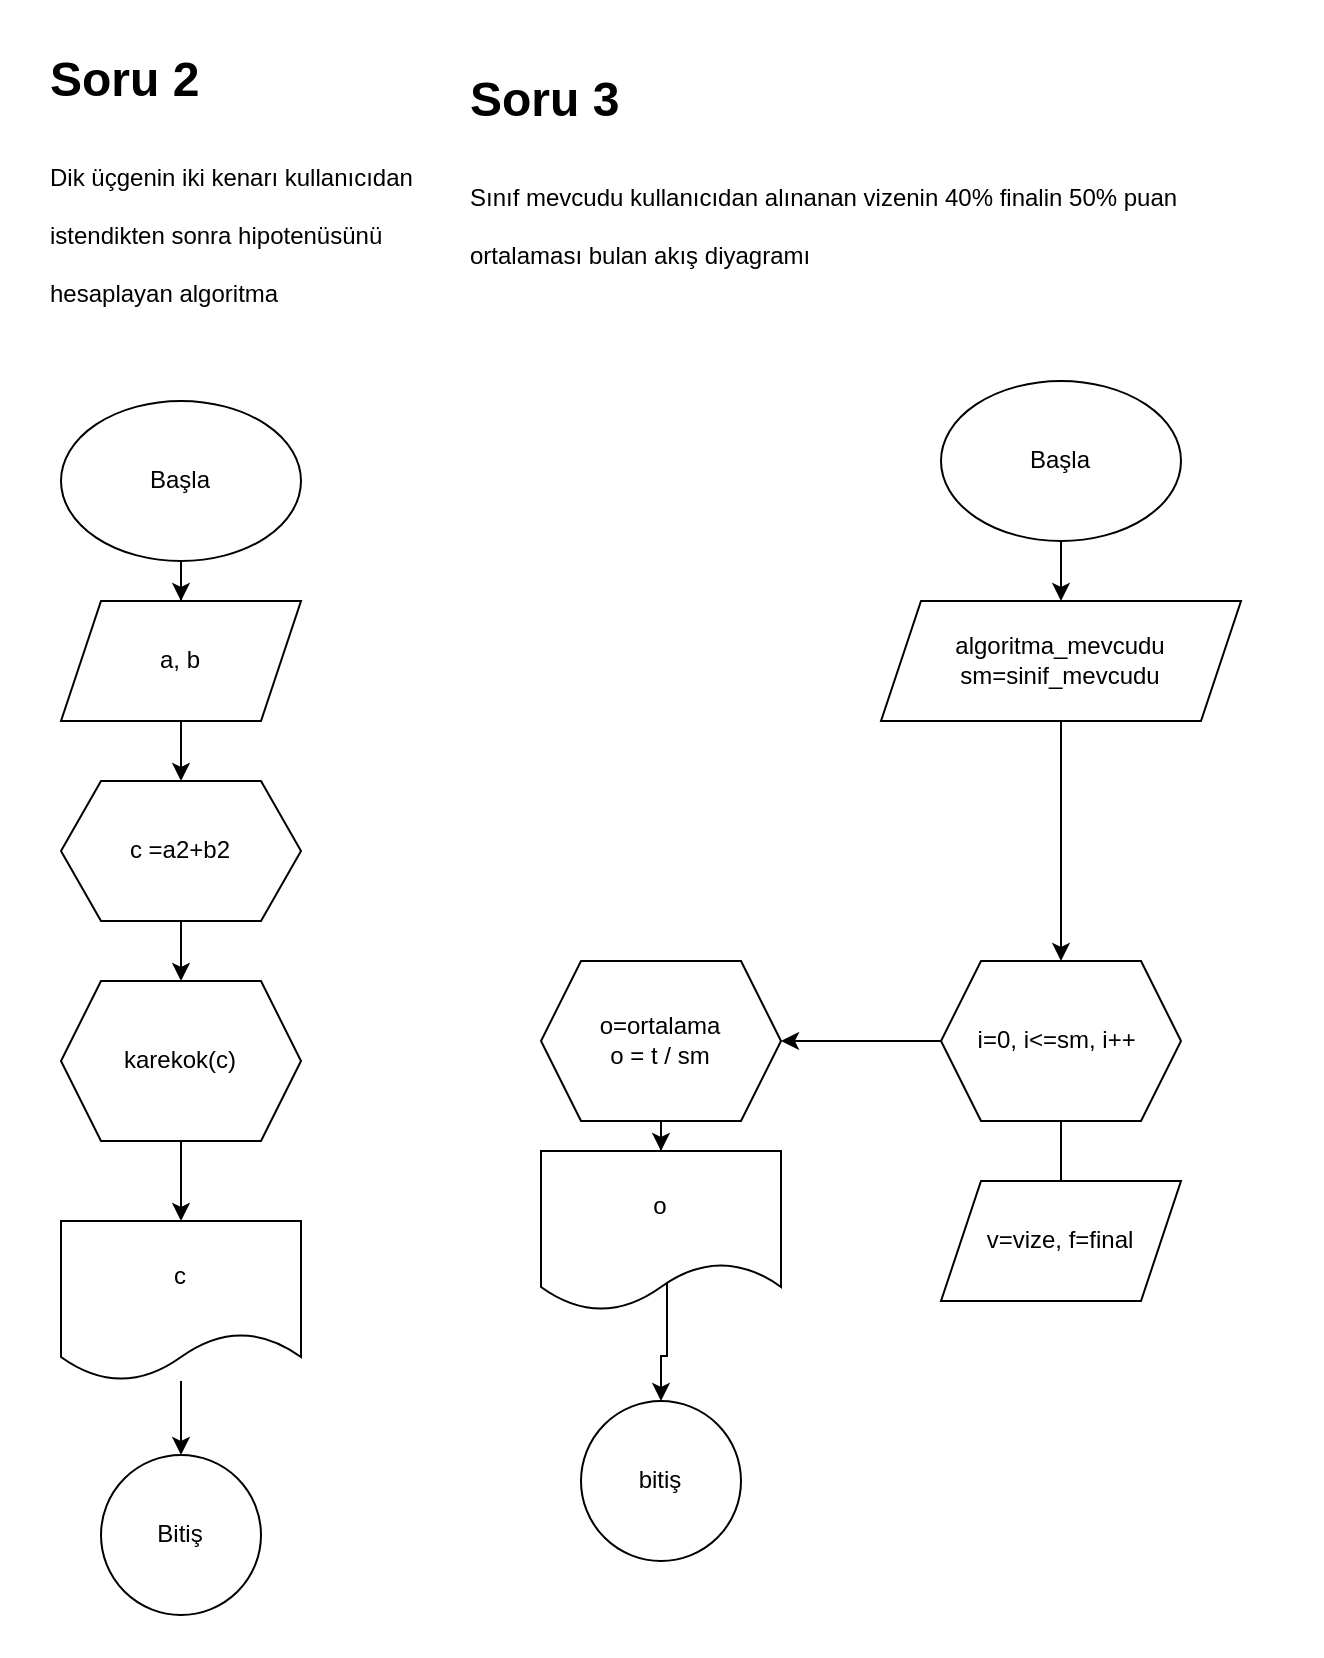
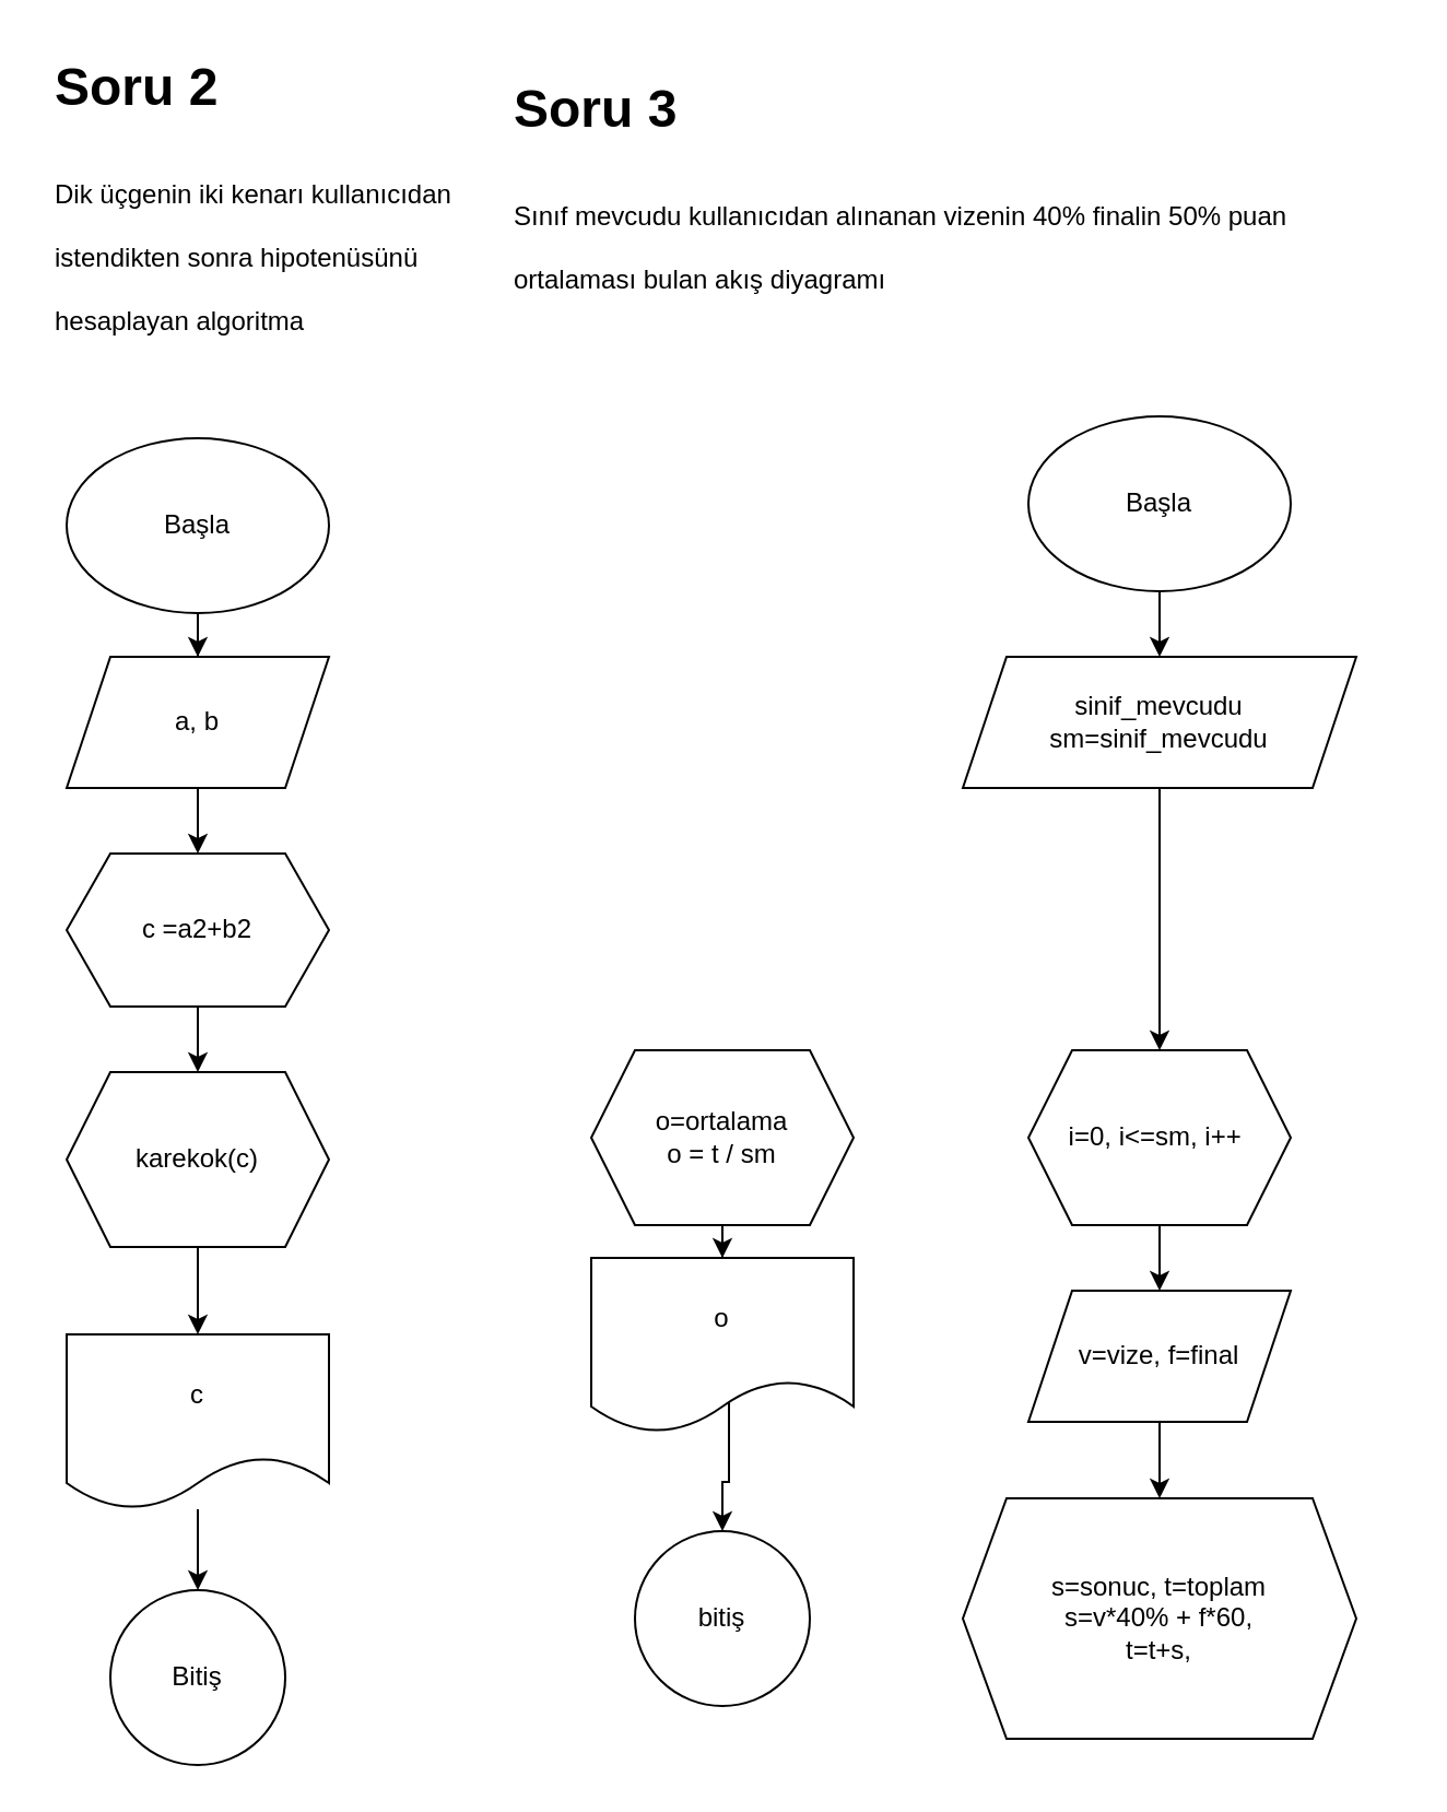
  <mxCell id="0" />
  <mxCell id="1" parent="0" />
  <mxCell id="2" value="&lt;h1&gt;&lt;span style=&quot;background-color: initial;&quot;&gt;Soru 2&lt;/span&gt;&lt;/h1&gt;&lt;h1&gt;&lt;span style=&quot;background-color: initial; font-size: 12px; font-weight: normal;&quot;&gt;Dik üçgenin iki kenarı kullanıcıdan istendikten sonra hipotenüsünü hesaplayan algoritma&lt;/span&gt;&lt;br&gt;&lt;/h1&gt;" style="text;html=1;strokeColor=none;fillColor=none;spacing=5;spacingTop=-20;whiteSpace=wrap;overflow=hidden;rounded=0;" vertex="1" parent="1"><mxGeometry x="20" y="20" width="200" height="150" as="geometry" /></mxCell>
  <mxCell id="3" value="&lt;h1&gt;&lt;span style=&quot;background-color: initial;&quot;&gt;Soru 3&lt;/span&gt;&lt;/h1&gt;&lt;h1&gt;&lt;span style=&quot;background-color: initial; font-size: 12px; font-weight: normal;&quot;&gt;Sınıf mevcudu kullanıcıdan alınanan vizenin 40% finalin 50% puan ortalaması bulan akış diyagramı&lt;/span&gt;&lt;br&gt;&lt;/h1&gt;" style="text;html=1;strokeColor=none;fillColor=none;spacing=5;spacingTop=-20;whiteSpace=wrap;overflow=hidden;rounded=0;" vertex="1" parent="1"><mxGeometry x="230" y="30" width="410" height="120" as="geometry" /></mxCell>
  <mxCell id="4" value="" style="edgeStyle=orthogonalEdgeStyle;rounded=0;orthogonalLoop=1;jettySize=auto;html=1;" edge="1" parent="1" source="5" target="7"><mxGeometry relative="1" as="geometry" /></mxCell>
  <mxCell id="5" value="Başla" style="ellipse;whiteSpace=wrap;html=1;" vertex="1" parent="1"><mxGeometry x="30" y="200" width="120" height="80" as="geometry" /></mxCell>
  <mxCell id="6" value="" style="edgeStyle=orthogonalEdgeStyle;rounded=0;orthogonalLoop=1;jettySize=auto;html=1;" edge="1" parent="1" source="7" target="9"><mxGeometry relative="1" as="geometry" /></mxCell>
  <mxCell id="7" value="a, b" style="shape=parallelogram;perimeter=parallelogramPerimeter;whiteSpace=wrap;html=1;fixedSize=1;" vertex="1" parent="1"><mxGeometry x="30" y="300" width="120" height="60" as="geometry" /></mxCell>
  <mxCell id="8" value="" style="edgeStyle=orthogonalEdgeStyle;rounded=0;orthogonalLoop=1;jettySize=auto;html=1;" edge="1" parent="1" source="9" target="11"><mxGeometry relative="1" as="geometry" /></mxCell>
  <mxCell id="9" value="c =a2+b2" style="shape=hexagon;perimeter=hexagonPerimeter2;whiteSpace=wrap;html=1;fixedSize=1;" vertex="1" parent="1"><mxGeometry x="30" y="390" width="120" height="70" as="geometry" /></mxCell>
  <mxCell id="10" value="" style="edgeStyle=orthogonalEdgeStyle;rounded=0;orthogonalLoop=1;jettySize=auto;html=1;" edge="1" parent="1" source="11" target="13"><mxGeometry relative="1" as="geometry" /></mxCell>
  <mxCell id="11" value="karekok(c)" style="shape=hexagon;perimeter=hexagonPerimeter2;whiteSpace=wrap;html=1;fixedSize=1;" vertex="1" parent="1"><mxGeometry x="30" y="490" width="120" height="80" as="geometry" /></mxCell>
  <mxCell id="12" value="" style="edgeStyle=orthogonalEdgeStyle;rounded=0;orthogonalLoop=1;jettySize=auto;html=1;" edge="1" parent="1" source="13" target="14"><mxGeometry relative="1" as="geometry" /></mxCell>
  <mxCell id="13" value="c" style="shape=document;whiteSpace=wrap;html=1;boundedLbl=1;" vertex="1" parent="1"><mxGeometry x="30" y="610" width="120" height="80" as="geometry" /></mxCell>
  <mxCell id="14" value="Bitiş" style="ellipse;whiteSpace=wrap;html=1;" vertex="1" parent="1"><mxGeometry x="50" y="727" width="80" height="80" as="geometry" /></mxCell>
  <mxCell id="15" value="" style="edgeStyle=orthogonalEdgeStyle;rounded=0;orthogonalLoop=1;jettySize=auto;html=1;" edge="1" parent="1" source="16" target="18"><mxGeometry relative="1" as="geometry" /></mxCell>
  <mxCell id="16" value="Başla" style="ellipse;whiteSpace=wrap;html=1;" vertex="1" parent="1"><mxGeometry x="470" y="190" width="120" height="80" as="geometry" /></mxCell>
  <mxCell id="17" value="" style="edgeStyle=orthogonalEdgeStyle;rounded=0;orthogonalLoop=1;jettySize=auto;html=1;" edge="1" parent="1" source="18" target="21"><mxGeometry relative="1" as="geometry" /></mxCell>
- <mxCell id="18" value="algoritma_mevcudu&lt;br&gt;sm=sinif_mevcudu" style="shape=parallelogram;perimeter=parallelogramPerimeter;whiteSpace=wrap;html=1;fixedSize=1;" vertex="1" parent="1"><mxGeometry x="440" y="300" width="180" height="60" as="geometry" /></mxCell>
- <mxCell id="19" value="" style="edgeStyle=orthogonalEdgeStyle;rounded=0;orthogonalLoop=1;jettySize=auto;html=1;endArrow=none;" edge="1" parent="1" source="21" target="24"><mxGeometry relative="1" as="geometry" /></mxCell>
- <mxCell id="20" value="" style="edgeStyle=orthogonalEdgeStyle;rounded=0;orthogonalLoop=1;jettySize=auto;html=1;" edge="1" parent="1" source="21" target="26"><mxGeometry relative="1" as="geometry" /></mxCell>
+ <mxCell id="18" value="sinif_mevcudu&lt;br&gt;sm=sinif_mevcudu" style="shape=parallelogram;perimeter=parallelogramPerimeter;whiteSpace=wrap;html=1;fixedSize=1;" vertex="1" parent="1"><mxGeometry x="440" y="300" width="180" height="60" as="geometry" /></mxCell>
+ <mxCell id="19" value="" style="edgeStyle=orthogonalEdgeStyle;rounded=0;orthogonalLoop=1;jettySize=auto;html=1;" edge="1" parent="1" source="21" target="24"><mxGeometry relative="1" as="geometry" /></mxCell>
  <mxCell id="21" value="i=0, i&amp;lt;=sm, i++&amp;nbsp;" style="shape=hexagon;perimeter=hexagonPerimeter2;whiteSpace=wrap;html=1;fixedSize=1;" vertex="1" parent="1"><mxGeometry x="470" y="480" width="120" height="80" as="geometry" /></mxCell>
+ <mxCell id="22" value="s=sonuc, t=toplam&lt;br&gt;s=v*40% + f*60,&lt;br&gt;t=t+s," style="shape=hexagon;perimeter=hexagonPerimeter2;whiteSpace=wrap;html=1;fixedSize=1;" vertex="1" parent="1"><mxGeometry x="440" y="685" width="180" height="110" as="geometry" /></mxCell>
+ <mxCell id="23" style="edgeStyle=orthogonalEdgeStyle;rounded=0;orthogonalLoop=1;jettySize=auto;html=1;entryX=0.5;entryY=0;entryDx=0;entryDy=0;" edge="1" parent="1" source="24" target="22"><mxGeometry relative="1" as="geometry" /></mxCell>
  <mxCell id="24" value="v=vize, f=final" style="shape=parallelogram;perimeter=parallelogramPerimeter;whiteSpace=wrap;html=1;fixedSize=1;" vertex="1" parent="1"><mxGeometry x="470" y="590" width="120" height="60" as="geometry" /></mxCell>
  <mxCell id="25" value="" style="edgeStyle=orthogonalEdgeStyle;rounded=0;orthogonalLoop=1;jettySize=auto;html=1;" edge="1" parent="1" source="26" target="28"><mxGeometry relative="1" as="geometry" /></mxCell>
  <mxCell id="26" value="o=ortalama&lt;br&gt;o = t / sm" style="shape=hexagon;perimeter=hexagonPerimeter2;whiteSpace=wrap;html=1;fixedSize=1;" vertex="1" parent="1"><mxGeometry x="270" y="480" width="120" height="80" as="geometry" /></mxCell>
  <mxCell id="27" value="" style="edgeStyle=orthogonalEdgeStyle;rounded=0;orthogonalLoop=1;jettySize=auto;html=1;exitX=0.525;exitY=0.788;exitDx=0;exitDy=0;exitPerimeter=0;" edge="1" parent="1" source="28" target="29"><mxGeometry relative="1" as="geometry" /></mxCell>
  <mxCell id="28" value="o" style="shape=document;whiteSpace=wrap;html=1;boundedLbl=1;" vertex="1" parent="1"><mxGeometry x="270" y="575" width="120" height="80" as="geometry" /></mxCell>
  <mxCell id="29" value="bitiş" style="ellipse;whiteSpace=wrap;html=1;" vertex="1" parent="1"><mxGeometry x="290" y="700" width="80" height="80" as="geometry" /></mxCell>
